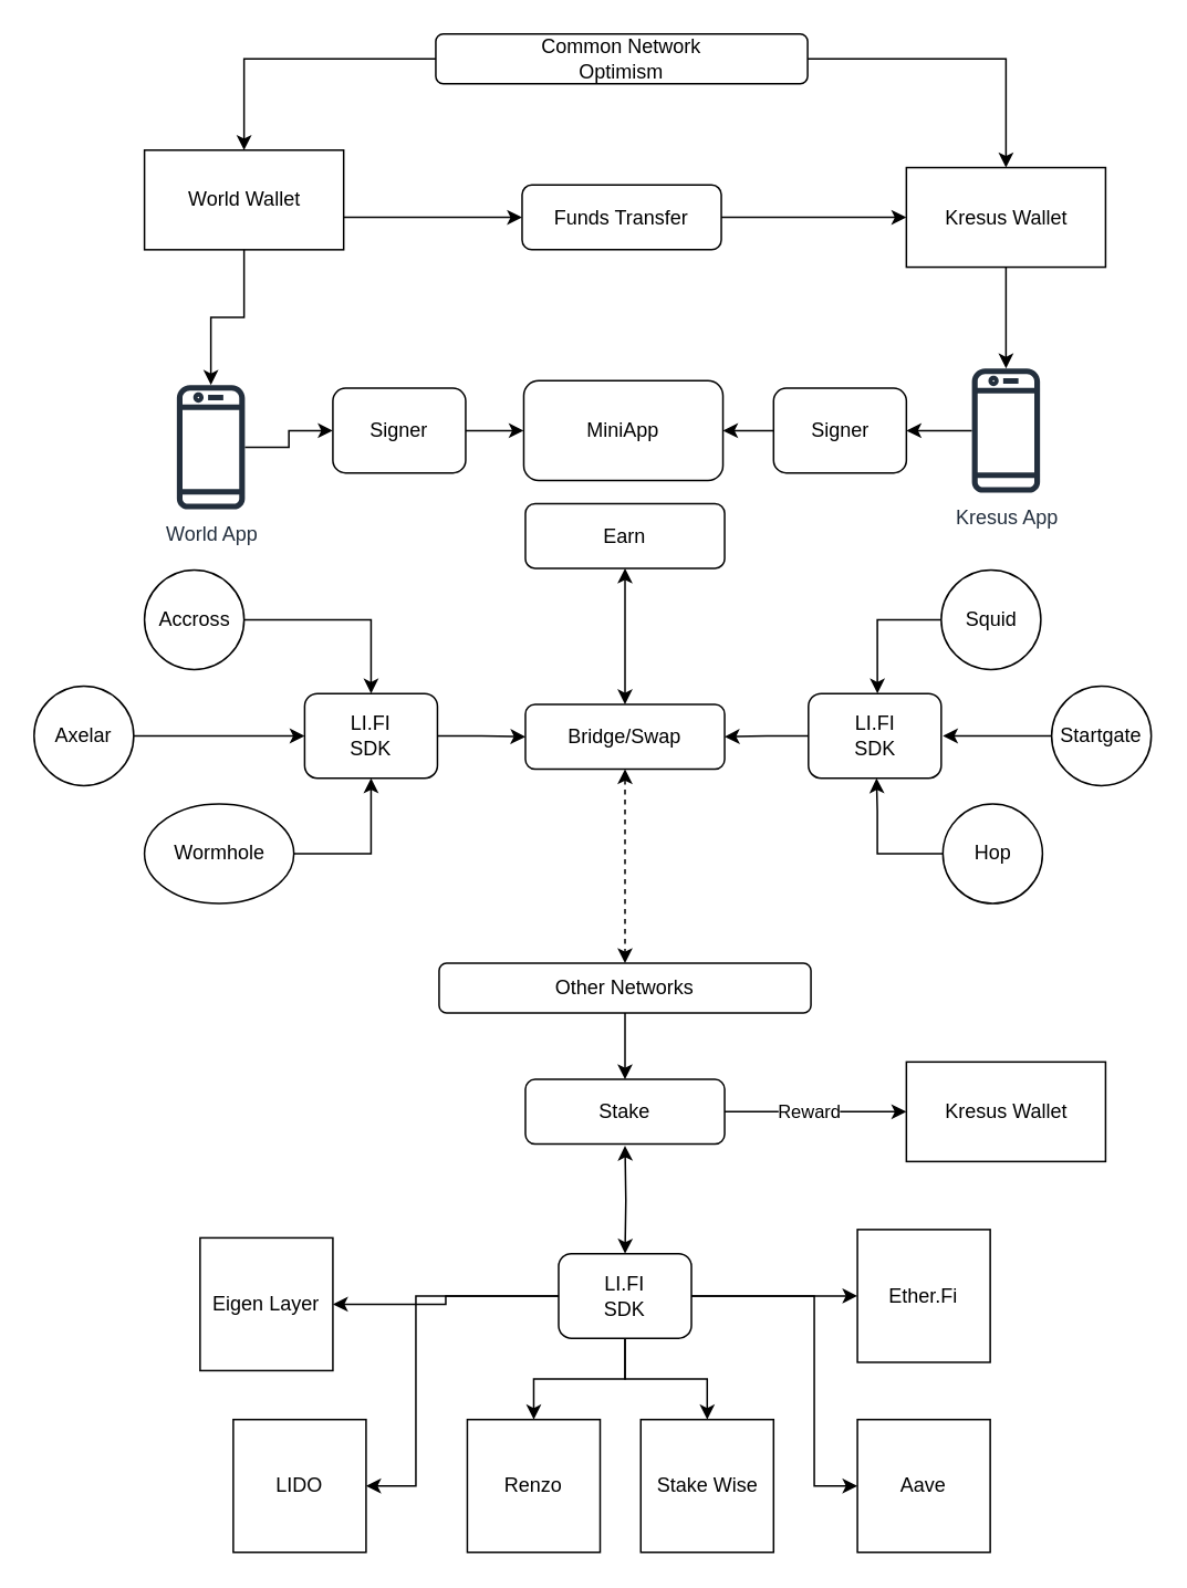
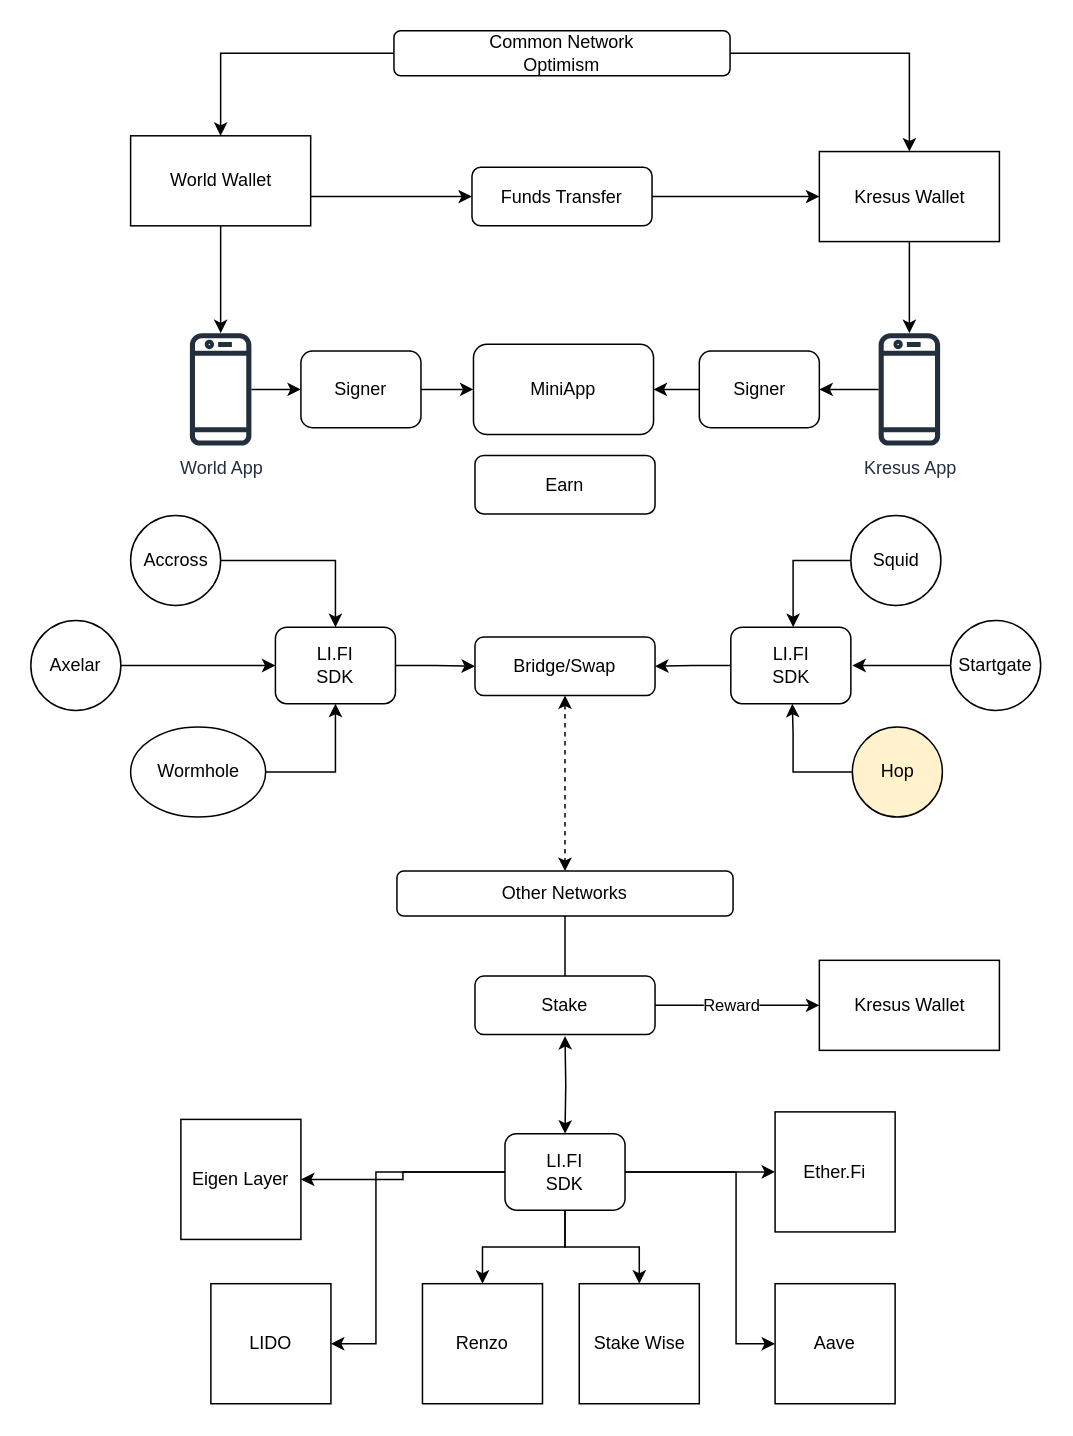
  <mxCell id="0" />
  <mxCell id="1" parent="0" />
  <mxCell id="2" value="" style="edgeStyle=orthogonalEdgeStyle;rounded=0;orthogonalLoop=1;jettySize=auto;html=1;" edge="1" parent="1" source="3" target="22"><mxGeometry relative="1" as="geometry" /></mxCell>
- <mxCell id="3" value="World App" style="sketch=0;outlineConnect=0;fontColor=#232F3E;gradientColor=none;fillColor=#232F3D;strokeColor=none;dashed=0;verticalLabelPosition=bottom;verticalAlign=top;align=center;html=1;fontSize=12;fontStyle=0;aspect=fixed;pointerEvents=1;shape=mxgraph.aws4.mobile_client;" vertex="1" parent="1"><mxGeometry x="106" y="230" width="41" height="78" as="geometry" /></mxCell>
+ <mxCell id="3" value="World App" style="sketch=0;outlineConnect=0;fontColor=#232F3E;gradientColor=none;fillColor=#232F3D;strokeColor=none;dashed=0;verticalLabelPosition=bottom;verticalAlign=top;align=center;html=1;fontSize=12;fontStyle=0;aspect=fixed;pointerEvents=1;shape=mxgraph.aws4.mobile_client;" vertex="1" parent="1"><mxGeometry x="126" y="220" width="41" height="78" as="geometry" /></mxCell>
  <mxCell id="4" value="MiniApp" style="rounded=1;whiteSpace=wrap;html=1;" vertex="1" parent="1"><mxGeometry x="315" y="229" width="120" height="60" as="geometry" /></mxCell>
  <mxCell id="5" value="" style="edgeStyle=orthogonalEdgeStyle;rounded=0;orthogonalLoop=1;jettySize=auto;html=1;" edge="1" parent="1" source="6" target="24"><mxGeometry relative="1" as="geometry" /></mxCell>
  <mxCell id="6" value="Kresus App" style="sketch=0;outlineConnect=0;fontColor=#232F3E;gradientColor=none;fillColor=#232F3D;strokeColor=none;dashed=0;verticalLabelPosition=bottom;verticalAlign=top;align=center;html=1;fontSize=12;fontStyle=0;aspect=fixed;pointerEvents=1;shape=mxgraph.aws4.mobile_client;" vertex="1" parent="1"><mxGeometry x="585" y="220" width="41" height="78" as="geometry" /></mxCell>
  <mxCell id="7" style="edgeStyle=orthogonalEdgeStyle;rounded=0;orthogonalLoop=1;jettySize=auto;html=1;entryX=0;entryY=0.5;entryDx=0;entryDy=0;" edge="1" parent="1" source="9" target="16"><mxGeometry relative="1" as="geometry"><Array as="points"><mxPoint x="195" y="131" /></Array></mxGeometry></mxCell>
  <mxCell id="8" value="" style="edgeStyle=orthogonalEdgeStyle;rounded=0;orthogonalLoop=1;jettySize=auto;html=1;" edge="1" parent="1" source="9" target="3"><mxGeometry relative="1" as="geometry" /></mxCell>
  <mxCell id="9" value="World Wallet" style="rounded=0;whiteSpace=wrap;html=1;" vertex="1" parent="1"><mxGeometry x="86.5" y="90" width="120" height="60" as="geometry" /></mxCell>
  <mxCell id="10" style="edgeStyle=orthogonalEdgeStyle;rounded=0;orthogonalLoop=1;jettySize=auto;html=1;entryX=1;entryY=0.5;entryDx=0;entryDy=0;startArrow=classic;startFill=1;endArrow=none;endFill=0;" edge="1" parent="1" source="12" target="16"><mxGeometry relative="1" as="geometry"><Array as="points"><mxPoint x="555" y="131" /></Array></mxGeometry></mxCell>
  <mxCell id="11" value="" style="edgeStyle=orthogonalEdgeStyle;rounded=0;orthogonalLoop=1;jettySize=auto;html=1;" edge="1" parent="1" source="12" target="6"><mxGeometry relative="1" as="geometry" /></mxCell>
  <mxCell id="12" value="Kresus Wallet" style="rounded=0;whiteSpace=wrap;html=1;" vertex="1" parent="1"><mxGeometry x="545.5" y="100.5" width="120" height="60" as="geometry" /></mxCell>
  <mxCell id="13" style="edgeStyle=orthogonalEdgeStyle;rounded=0;orthogonalLoop=1;jettySize=auto;html=1;" edge="1" parent="1" source="15" target="9"><mxGeometry relative="1" as="geometry" /></mxCell>
  <mxCell id="14" style="edgeStyle=orthogonalEdgeStyle;rounded=0;orthogonalLoop=1;jettySize=auto;html=1;" edge="1" parent="1" source="15" target="12"><mxGeometry relative="1" as="geometry" /></mxCell>
  <mxCell id="15" value="Common Network&lt;br&gt;Optimism" style="rounded=1;whiteSpace=wrap;html=1;" vertex="1" parent="1"><mxGeometry x="262" y="20" width="224" height="30" as="geometry" /></mxCell>
  <mxCell id="16" value="Funds Transfer" style="rounded=1;whiteSpace=wrap;html=1;" vertex="1" parent="1"><mxGeometry x="314" y="111" width="120" height="39" as="geometry" /></mxCell>
- <mxCell id="17" value="" style="edgeStyle=orthogonalEdgeStyle;rounded=0;orthogonalLoop=1;jettySize=auto;html=1;startArrow=classic;startFill=1;" edge="1" parent="1" source="18" target="20"><mxGeometry relative="1" as="geometry" /></mxCell>
  <mxCell id="18" value="Earn" style="rounded=1;whiteSpace=wrap;html=1;" vertex="1" parent="1"><mxGeometry x="316" y="303" width="120" height="39" as="geometry" /></mxCell>
  <mxCell id="19" value="" style="edgeStyle=orthogonalEdgeStyle;rounded=0;orthogonalLoop=1;jettySize=auto;html=1;startArrow=classic;startFill=1;dashed=1;" edge="1" parent="1" source="20" target="26"><mxGeometry relative="1" as="geometry" /></mxCell>
  <mxCell id="20" value="Bridge/Swap" style="rounded=1;whiteSpace=wrap;html=1;" vertex="1" parent="1"><mxGeometry x="316" y="424" width="120" height="39" as="geometry" /></mxCell>
  <mxCell id="21" value="" style="edgeStyle=orthogonalEdgeStyle;rounded=0;orthogonalLoop=1;jettySize=auto;html=1;" edge="1" parent="1" source="22" target="4"><mxGeometry relative="1" as="geometry" /></mxCell>
  <mxCell id="22" value="Signer" style="rounded=1;whiteSpace=wrap;html=1;" vertex="1" parent="1"><mxGeometry x="200" y="233.5" width="80" height="51" as="geometry" /></mxCell>
  <mxCell id="23" value="" style="edgeStyle=orthogonalEdgeStyle;rounded=0;orthogonalLoop=1;jettySize=auto;html=1;" edge="1" parent="1" source="24" target="4"><mxGeometry relative="1" as="geometry" /></mxCell>
  <mxCell id="24" value="Signer" style="rounded=1;whiteSpace=wrap;html=1;" vertex="1" parent="1"><mxGeometry x="465.5" y="233.5" width="80" height="51" as="geometry" /></mxCell>
- <mxCell id="25" value="" style="edgeStyle=orthogonalEdgeStyle;rounded=0;orthogonalLoop=1;jettySize=auto;html=1;" edge="1" parent="1" source="26" target="54"><mxGeometry relative="1" as="geometry" /></mxCell>
+ <mxCell id="25" value="" style="edgeStyle=orthogonalEdgeStyle;rounded=0;orthogonalLoop=1;jettySize=auto;html=1;endArrow=none;" edge="1" parent="1" source="26" target="54"><mxGeometry relative="1" as="geometry" /></mxCell>
  <mxCell id="26" value="Other Networks" style="rounded=1;whiteSpace=wrap;html=1;" vertex="1" parent="1"><mxGeometry x="264" y="580" width="224" height="30" as="geometry" /></mxCell>
  <mxCell id="27" style="edgeStyle=orthogonalEdgeStyle;rounded=0;orthogonalLoop=1;jettySize=auto;html=1;" edge="1" parent="1" source="28" target="42"><mxGeometry relative="1" as="geometry" /></mxCell>
  <mxCell id="28" value="Accross" style="ellipse;whiteSpace=wrap;html=1;aspect=fixed;" vertex="1" parent="1"><mxGeometry x="86.5" y="343" width="60" height="60" as="geometry" /></mxCell>
  <mxCell id="29" style="edgeStyle=orthogonalEdgeStyle;rounded=0;orthogonalLoop=1;jettySize=auto;html=1;" edge="1" parent="1" source="30" target="42"><mxGeometry relative="1" as="geometry" /></mxCell>
  <mxCell id="30" value="Axelar" style="ellipse;whiteSpace=wrap;html=1;aspect=fixed;" vertex="1" parent="1"><mxGeometry x="20" y="413" width="60" height="60" as="geometry" /></mxCell>
  <mxCell id="31" style="edgeStyle=orthogonalEdgeStyle;rounded=0;orthogonalLoop=1;jettySize=auto;html=1;" edge="1" parent="1" source="32" target="42"><mxGeometry relative="1" as="geometry" /></mxCell>
  <mxCell id="32" value="Wormhole" style="ellipse;whiteSpace=wrap;html=1;aspect=fixed;" vertex="1" parent="1"><mxGeometry x="86.5" y="484" width="90" height="60" as="geometry" /></mxCell>
  <mxCell id="33" style="edgeStyle=orthogonalEdgeStyle;rounded=0;orthogonalLoop=1;jettySize=auto;html=1;" edge="1" parent="1"><mxGeometry relative="1" as="geometry"><mxPoint x="567.5" y="373" as="sourcePoint" /><mxPoint x="528.026" y="417.5" as="targetPoint" /><Array as="points"><mxPoint x="528" y="373" /></Array></mxGeometry></mxCell>
  <mxCell id="34" value="Squid" style="ellipse;whiteSpace=wrap;html=1;aspect=fixed;" vertex="1" parent="1"><mxGeometry x="566.5" y="343" width="60" height="60" as="geometry" /></mxCell>
  <mxCell id="35" value="" style="edgeStyle=orthogonalEdgeStyle;rounded=0;orthogonalLoop=1;jettySize=auto;html=1;" edge="1" parent="1" source="36"><mxGeometry relative="1" as="geometry"><mxPoint x="567.5" y="443" as="targetPoint" /></mxGeometry></mxCell>
  <mxCell id="36" value="Startgate" style="ellipse;whiteSpace=wrap;html=1;aspect=fixed;" vertex="1" parent="1"><mxGeometry x="633" y="413" width="60" height="60" as="geometry" /></mxCell>
  <mxCell id="37" style="edgeStyle=orthogonalEdgeStyle;rounded=0;orthogonalLoop=1;jettySize=auto;html=1;entryX=0.5;entryY=1;entryDx=0;entryDy=0;" edge="1" parent="1" source="38"><mxGeometry relative="1" as="geometry"><mxPoint x="527.5" y="468.5" as="targetPoint" /><Array as="points"><mxPoint x="528" y="514" /><mxPoint x="528" y="488" /><mxPoint x="528" y="488" /></Array></mxGeometry></mxCell>
- <mxCell id="38" value="Hop" style="ellipse;whiteSpace=wrap;html=1;aspect=fixed;" vertex="1" parent="1"><mxGeometry x="567.5" y="484" width="60" height="60" as="geometry" /></mxCell>
+ <mxCell id="38" value="Hop" style="ellipse;whiteSpace=wrap;html=1;aspect=fixed;fillColor=#fff2cc;" vertex="1" parent="1"><mxGeometry x="567.5" y="484" width="60" height="60" as="geometry" /></mxCell>
  <mxCell id="39" value="" style="edgeStyle=orthogonalEdgeStyle;rounded=0;orthogonalLoop=1;jettySize=auto;html=1;" edge="1" parent="1" source="40" target="20"><mxGeometry relative="1" as="geometry" /></mxCell>
  <mxCell id="40" value="LI.FI&lt;br&gt;SDK" style="rounded=1;whiteSpace=wrap;html=1;" vertex="1" parent="1"><mxGeometry x="486.5" y="417.5" width="80" height="51" as="geometry" /></mxCell>
  <mxCell id="41" value="" style="edgeStyle=orthogonalEdgeStyle;rounded=0;orthogonalLoop=1;jettySize=auto;html=1;" edge="1" parent="1" source="42" target="20"><mxGeometry relative="1" as="geometry" /></mxCell>
  <mxCell id="42" value="LI.FI&lt;br&gt;SDK" style="rounded=1;whiteSpace=wrap;html=1;" vertex="1" parent="1"><mxGeometry x="183" y="417.5" width="80" height="51" as="geometry" /></mxCell>
  <mxCell id="43" style="edgeStyle=orthogonalEdgeStyle;rounded=0;orthogonalLoop=1;jettySize=auto;html=1;entryX=1;entryY=0.5;entryDx=0;entryDy=0;" edge="1" parent="1" source="49" target="50"><mxGeometry relative="1" as="geometry" /></mxCell>
  <mxCell id="44" style="edgeStyle=orthogonalEdgeStyle;rounded=0;orthogonalLoop=1;jettySize=auto;html=1;entryX=1;entryY=0.5;entryDx=0;entryDy=0;" edge="1" parent="1" source="49" target="55"><mxGeometry relative="1" as="geometry"><Array as="points"><mxPoint x="250" y="780" /><mxPoint x="250" y="895" /></Array></mxGeometry></mxCell>
  <mxCell id="45" style="edgeStyle=orthogonalEdgeStyle;rounded=0;orthogonalLoop=1;jettySize=auto;html=1;" edge="1" parent="1" source="49" target="56"><mxGeometry relative="1" as="geometry" /></mxCell>
  <mxCell id="46" style="edgeStyle=orthogonalEdgeStyle;rounded=0;orthogonalLoop=1;jettySize=auto;html=1;" edge="1" parent="1" source="49" target="57"><mxGeometry relative="1" as="geometry" /></mxCell>
  <mxCell id="47" style="edgeStyle=orthogonalEdgeStyle;rounded=0;orthogonalLoop=1;jettySize=auto;html=1;entryX=0;entryY=0.5;entryDx=0;entryDy=0;" edge="1" parent="1" source="49" target="58"><mxGeometry relative="1" as="geometry"><Array as="points"><mxPoint x="490" y="780" /><mxPoint x="490" y="895" /></Array></mxGeometry></mxCell>
  <mxCell id="48" style="edgeStyle=orthogonalEdgeStyle;rounded=0;orthogonalLoop=1;jettySize=auto;html=1;entryX=0;entryY=0.5;entryDx=0;entryDy=0;" edge="1" parent="1" source="49" target="59"><mxGeometry relative="1" as="geometry" /></mxCell>
  <mxCell id="49" value="LI.FI&lt;br&gt;SDK" style="rounded=1;whiteSpace=wrap;html=1;" vertex="1" parent="1"><mxGeometry x="336" y="755" width="80" height="51" as="geometry" /></mxCell>
  <mxCell id="50" value="Eigen Layer" style="whiteSpace=wrap;html=1;aspect=fixed;" vertex="1" parent="1"><mxGeometry x="120" y="745.5" width="80" height="80" as="geometry" /></mxCell>
  <mxCell id="51" value="" style="edgeStyle=orthogonalEdgeStyle;rounded=0;orthogonalLoop=1;jettySize=auto;html=1;startArrow=classic;startFill=1;" edge="1" parent="1" target="49"><mxGeometry relative="1" as="geometry"><mxPoint x="376" y="690" as="sourcePoint" /></mxGeometry></mxCell>
  <mxCell id="52" value="" style="edgeStyle=orthogonalEdgeStyle;rounded=0;orthogonalLoop=1;jettySize=auto;html=1;" edge="1" parent="1" source="54" target="60"><mxGeometry relative="1" as="geometry" /></mxCell>
  <mxCell id="53" value="Reward" style="edgeLabel;html=1;align=center;verticalAlign=middle;resizable=0;points=[];" vertex="1" connectable="0" parent="52"><mxGeometry x="-0.32" y="-1" relative="1" as="geometry"><mxPoint x="13" y="-1" as="offset" /></mxGeometry></mxCell>
  <mxCell id="54" value="Stake" style="rounded=1;whiteSpace=wrap;html=1;" vertex="1" parent="1"><mxGeometry x="316" y="650" width="120" height="39" as="geometry" /></mxCell>
  <mxCell id="55" value="LIDO" style="whiteSpace=wrap;html=1;aspect=fixed;" vertex="1" parent="1"><mxGeometry x="140" y="855" width="80" height="80" as="geometry" /></mxCell>
  <mxCell id="56" value="Renzo" style="whiteSpace=wrap;html=1;aspect=fixed;" vertex="1" parent="1"><mxGeometry x="281" y="855" width="80" height="80" as="geometry" /></mxCell>
  <mxCell id="57" value="Stake Wise" style="whiteSpace=wrap;html=1;aspect=fixed;" vertex="1" parent="1"><mxGeometry x="385.5" y="855" width="80" height="80" as="geometry" /></mxCell>
  <mxCell id="58" value="Aave" style="whiteSpace=wrap;html=1;aspect=fixed;" vertex="1" parent="1"><mxGeometry x="516" y="855" width="80" height="80" as="geometry" /></mxCell>
  <mxCell id="59" value="Ether.Fi" style="whiteSpace=wrap;html=1;aspect=fixed;" vertex="1" parent="1"><mxGeometry x="516" y="740.5" width="80" height="80" as="geometry" /></mxCell>
  <mxCell id="60" value="Kresus Wallet" style="rounded=0;whiteSpace=wrap;html=1;" vertex="1" parent="1"><mxGeometry x="545.5" y="639.5" width="120" height="60" as="geometry" /></mxCell>
